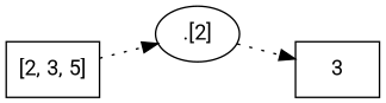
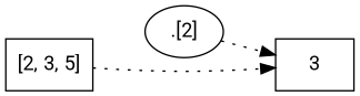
  digraph {
    fontname=Roboto
    rankdir=LR
    node [fontname=Roboto shape=rect]
    edge [fontname=Roboto style=dotted]
    n1 [label="[2, 3, 5]"]
    n2 [label=".[2]" shape=""]
    n3 [label=3]
-   n1 -> n2
+   n1 -> n3
    n2 -> n3
  }
